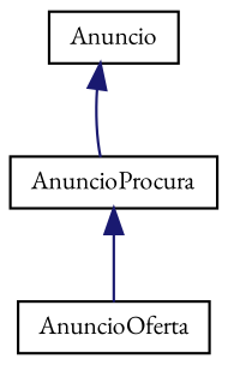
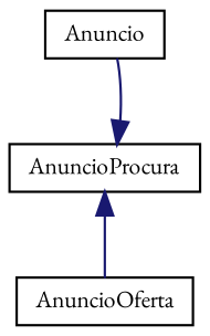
  digraph {
    fontname="EB Garamond"
    rankdir=TB
    node [color=black fillcolor=white fontname="EB Garamond" fontsize=10 shape=record style=filled]
    edge [color=midnightblue dir=back fontname="EB Garamond" fontsize=10 labelfontname=Helvetica labelfontsize=10 style=solid]
    n1 [height=0.2 label=Anuncio width=0.4]
    n2 [height=0.2 label=AnuncioProcura width=0.4]
    n3 [height=0.2 label=AnuncioOferta width=0.4]
-   n1 -> n2
+   n2 -> n1
    n2 -> n3
  }
